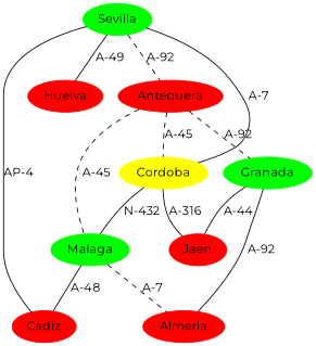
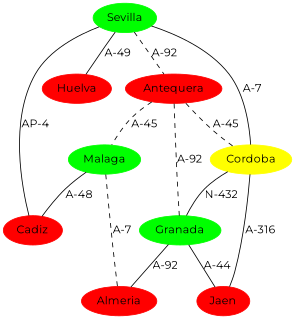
  strict graph {
    fontname=Montserrat
    node [color=red fontname=Montserrat style=filled]
    edge [fontname=Montserrat style=solid]
    n1 [color=green label=Sevilla]
    n2 [label=Cadiz]
    n3 [label=Huelva]
    n4 [color=yellow label=Cordoba]
    n5 [label=Antequera]
    n6 [color=green label=Granada]
    n7 [label=Jaen]
    n8 [color=green label=Malaga]
    n9 [label=Almeria]
    n1 -- n2 [label="AP-4"]
    n1 -- n3 [label="A-49"]
    n1 -- n4 [label="A-7"]
    n1 -- n5 [label="A-92" style=dashed]
-   n4 -- n8 [label="N-432"]
+   n4 -- n6 [label="N-432"]
    n4 -- n7 [label="A-316"]
    n5 -- n4 [label="A-45" style=dashed]
    n5 -- n6 [label="A-92" style=dashed]
    n5 -- n8 [label="A-45" style=dashed]
    n6 -- n7 [label="A-44"]
    n6 -- n9 [label="A-92"]
    n8 -- n2 [label="A-48"]
    n8 -- n9 [label="A-7" style=dashed]
  }
